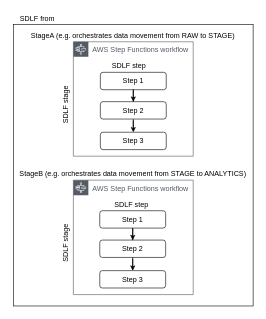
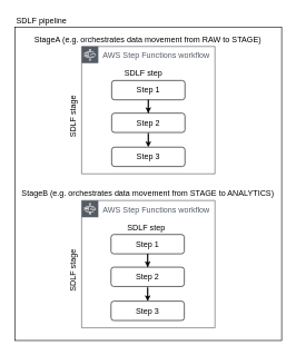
  <mxCell id="0" />
  <mxCell id="1" parent="0" />
  <mxCell id="2" value="" style="rounded=0;whiteSpace=wrap;html=1;fillColor=none;" vertex="1" parent="1"><mxGeometry x="22" y="40" width="400" height="470" as="geometry" /></mxCell>
- <mxCell id="3" value="SDLF from" style="text;html=1;strokeColor=none;fillColor=none;align=center;verticalAlign=middle;whiteSpace=wrap;rounded=0;" vertex="1" parent="1"><mxGeometry x="22" y="20" width="80" height="20" as="geometry" /></mxCell>
+ <mxCell id="3" value="SDLF pipeline" style="text;html=1;strokeColor=none;fillColor=none;align=center;verticalAlign=middle;whiteSpace=wrap;rounded=0;" vertex="1" parent="1"><mxGeometry x="22" y="20" width="80" height="20" as="geometry" /></mxCell>
  <mxCell id="4" value="AWS Step Functions workflow" style="outlineConnect=0;gradientColor=none;html=1;whiteSpace=wrap;fontSize=12;fontStyle=0;shape=mxgraph.aws4.group;grIcon=mxgraph.aws4.group_aws_step_functions_workflow;strokeColor=#545B64;fillColor=none;verticalAlign=top;align=left;spacingLeft=30;fontColor=#545B64;dashed=0;" vertex="1" parent="1"><mxGeometry x="122" y="69" width="200" height="191" as="geometry" /></mxCell>
  <mxCell id="5" value="StageA (e.g. orchestrates data movement from RAW to STAGE)" style="text;html=1;strokeColor=none;fillColor=none;align=center;verticalAlign=middle;whiteSpace=wrap;rounded=0;" vertex="1" parent="1"><mxGeometry x="48.5" y="49" width="345" height="20" as="geometry" /></mxCell>
  <mxCell id="6" value="SDLF stage" style="text;html=1;strokeColor=none;fillColor=none;align=center;verticalAlign=middle;whiteSpace=wrap;rounded=0;rotation=-90;" vertex="1" parent="1"><mxGeometry x="70" y="169" width="80" height="10" as="geometry" /></mxCell>
  <mxCell id="7" value="" style="edgeStyle=orthogonalEdgeStyle;rounded=0;orthogonalLoop=1;jettySize=auto;html=1;" edge="1" parent="1" source="8" target="10"><mxGeometry relative="1" as="geometry" /></mxCell>
  <mxCell id="8" value="Step 1" style="rounded=1;whiteSpace=wrap;html=1;fillColor=none;" vertex="1" parent="1"><mxGeometry x="167" y="120" width="110" height="29" as="geometry" /></mxCell>
  <mxCell id="9" style="edgeStyle=orthogonalEdgeStyle;rounded=0;orthogonalLoop=1;jettySize=auto;html=1;" edge="1" parent="1" source="10" target="12"><mxGeometry relative="1" as="geometry" /></mxCell>
  <mxCell id="10" value="Step 2" style="rounded=1;whiteSpace=wrap;html=1;fillColor=none;" vertex="1" parent="1"><mxGeometry x="167" y="169" width="110" height="29" as="geometry" /></mxCell>
  <mxCell id="11" value="SDLF step" style="text;html=1;strokeColor=none;fillColor=none;align=center;verticalAlign=middle;whiteSpace=wrap;rounded=0;" vertex="1" parent="1"><mxGeometry x="175" y="100" width="80" height="20" as="geometry" /></mxCell>
  <mxCell id="12" value="Step 3" style="rounded=1;whiteSpace=wrap;html=1;fillColor=none;" vertex="1" parent="1"><mxGeometry x="167" y="220" width="110" height="29" as="geometry" /></mxCell>
  <mxCell id="13" value="AWS Step Functions workflow" style="outlineConnect=0;gradientColor=none;html=1;whiteSpace=wrap;fontSize=12;fontStyle=0;shape=mxgraph.aws4.group;grIcon=mxgraph.aws4.group_aws_step_functions_workflow;strokeColor=#545B64;fillColor=none;verticalAlign=top;align=left;spacingLeft=30;fontColor=#545B64;dashed=0;" vertex="1" parent="1"><mxGeometry x="122" y="300" width="200" height="191" as="geometry" /></mxCell>
  <mxCell id="14" value="StageB (e.g. orchestrates data movement from STAGE to ANALYTICS)" style="text;html=1;strokeColor=none;fillColor=none;align=center;verticalAlign=middle;whiteSpace=wrap;rounded=0;" vertex="1" parent="1"><mxGeometry x="20.5" y="280" width="401" height="20" as="geometry" /></mxCell>
  <mxCell id="15" value="SDLF stage" style="text;html=1;strokeColor=none;fillColor=none;align=center;verticalAlign=middle;whiteSpace=wrap;rounded=0;rotation=-90;" vertex="1" parent="1"><mxGeometry x="70" y="400" width="80" height="10" as="geometry" /></mxCell>
  <mxCell id="16" value="" style="edgeStyle=orthogonalEdgeStyle;rounded=0;orthogonalLoop=1;jettySize=auto;html=1;" edge="1" parent="1" source="17" target="19"><mxGeometry relative="1" as="geometry" /></mxCell>
  <mxCell id="17" value="Step 1" style="rounded=1;whiteSpace=wrap;html=1;fillColor=none;" vertex="1" parent="1"><mxGeometry x="166" y="351" width="110" height="29" as="geometry" /></mxCell>
  <mxCell id="18" style="edgeStyle=orthogonalEdgeStyle;rounded=0;orthogonalLoop=1;jettySize=auto;html=1;" edge="1" parent="1" source="19" target="21"><mxGeometry relative="1" as="geometry" /></mxCell>
  <mxCell id="19" value="Step 2" style="rounded=1;whiteSpace=wrap;html=1;fillColor=none;" vertex="1" parent="1"><mxGeometry x="166" y="400" width="110" height="29" as="geometry" /></mxCell>
  <mxCell id="20" value="SDLF step" style="text;html=1;strokeColor=none;fillColor=none;align=center;verticalAlign=middle;whiteSpace=wrap;rounded=0;" vertex="1" parent="1"><mxGeometry x="179" y="331" width="80" height="20" as="geometry" /></mxCell>
  <mxCell id="21" value="Step 3" style="rounded=1;whiteSpace=wrap;html=1;fillColor=none;" vertex="1" parent="1"><mxGeometry x="166" y="451" width="110" height="29" as="geometry" /></mxCell>
